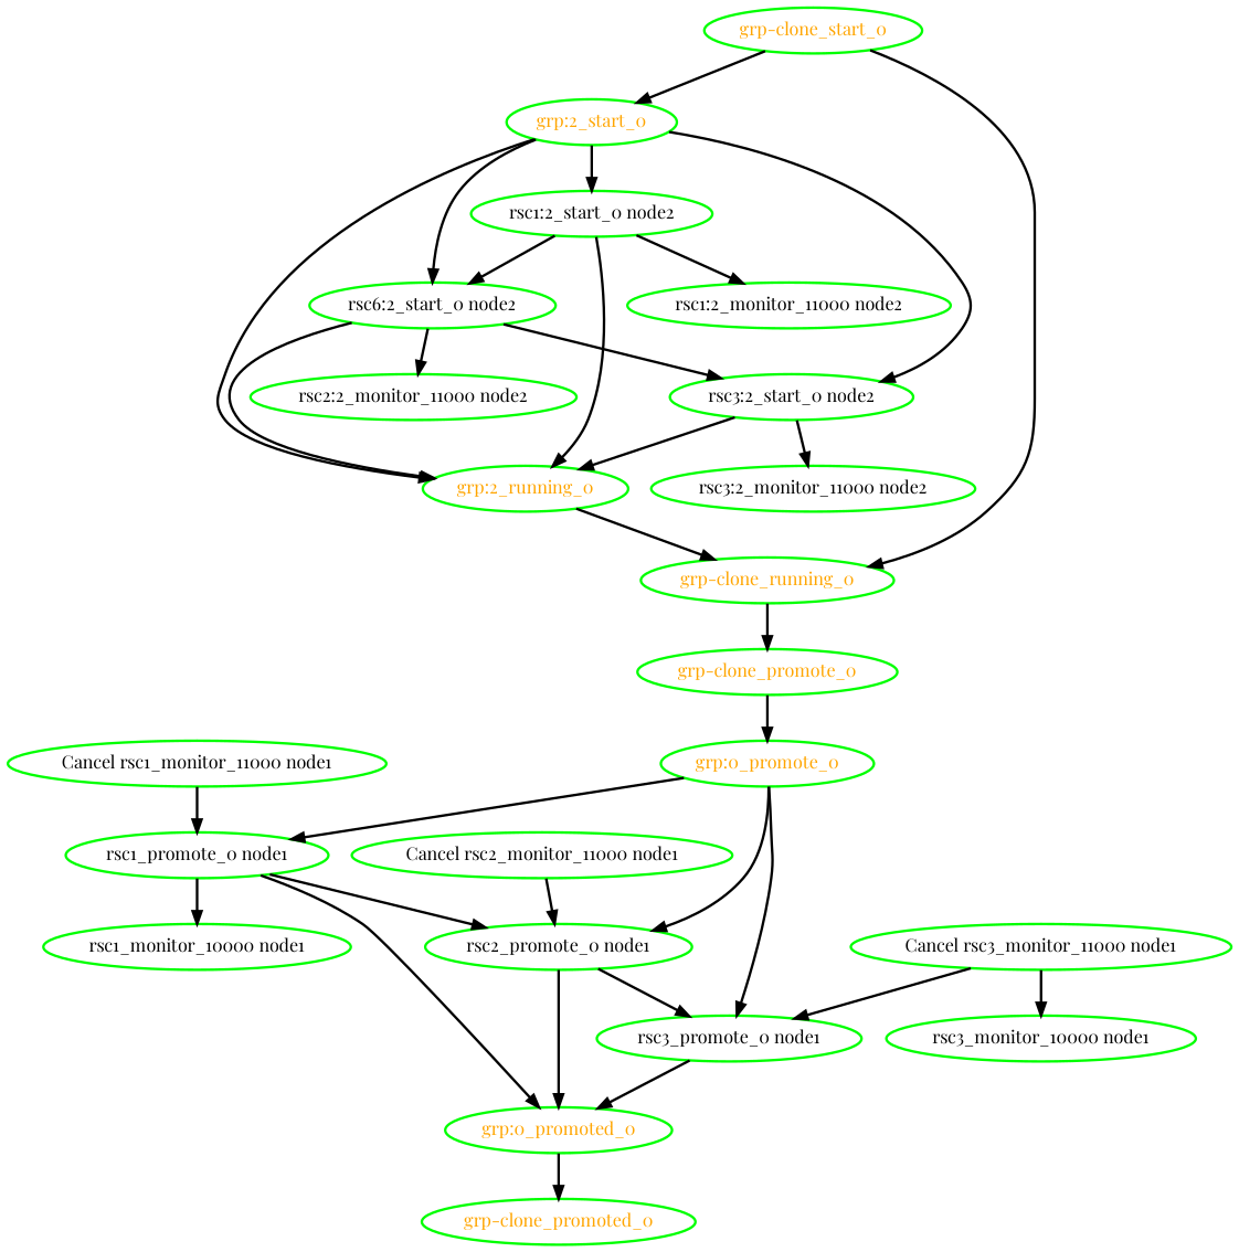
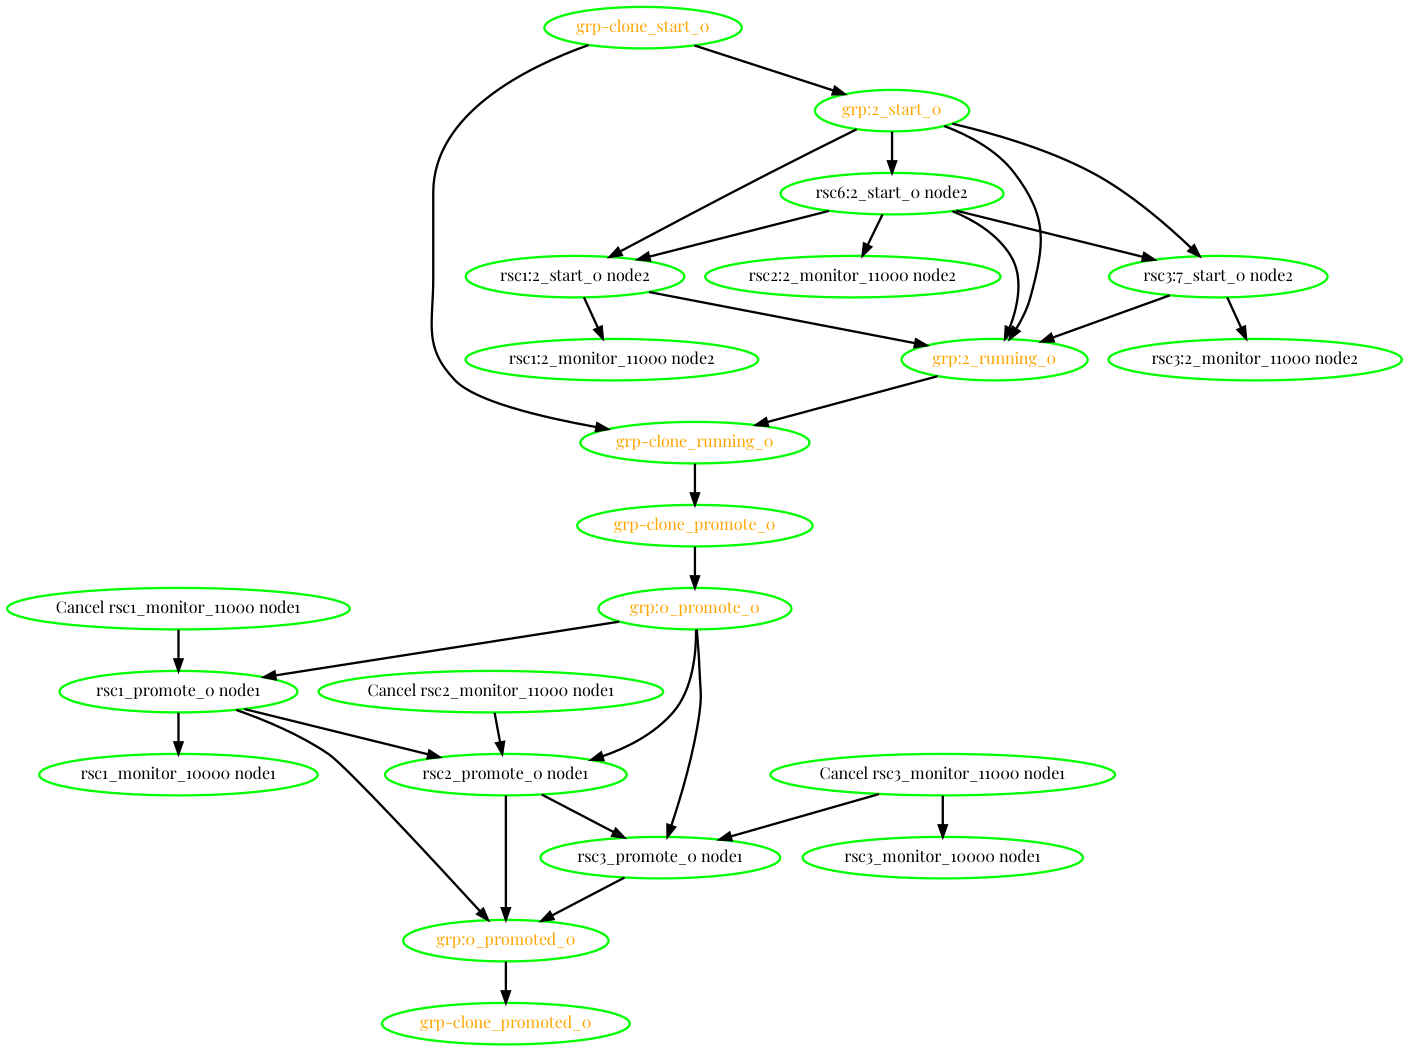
  digraph {
    fontname="Playfair Display"
    node [color=green fontcolor=black fontname="Playfair Display" style=bold]
    edge [fontname="Playfair Display" style=bold]
    "Cancel rsc1_monitor_11000 node1"
    "rsc1_promote_0 node1"
    "rsc2_promote_0 node1"
    "grp:0_promoted_0" [fontcolor=orange]
    "rsc1_monitor_10000 node1"
    "rsc3_promote_0 node1"
    "grp-clone_promoted_0" [fontcolor=orange]
    "Cancel rsc2_monitor_11000 node1"
    "Cancel rsc3_monitor_11000 node1"
    "rsc3_monitor_10000 node1"
    "grp-clone_promote_0" [fontcolor=orange]
    "grp:0_promote_0" [fontcolor=orange]
    "grp-clone_running_0" [fontcolor=orange]
    "grp-clone_start_0" [fontcolor=orange]
    "grp:2_start_0" [fontcolor=orange]
    "grp:2_running_0" [fontcolor=orange]
    "rsc1:2_start_0 node2"
    n18 [label="rsc6:2_start_0 node2"]
-   "rsc3:2_start_0 node2"
+   "rsc3:2_start_0 node2" [label="rsc3:7_start_0 node2"]
    "rsc1:2_monitor_11000 node2"
    "rsc2:2_monitor_11000 node2"
    "rsc3:2_monitor_11000 node2"
    "Cancel rsc1_monitor_11000 node1" -> "rsc1_promote_0 node1"
    "rsc1_promote_0 node1" -> "rsc2_promote_0 node1"
    "rsc1_promote_0 node1" -> "grp:0_promoted_0"
    "rsc1_promote_0 node1" -> "rsc1_monitor_10000 node1"
    "rsc2_promote_0 node1" -> "grp:0_promoted_0"
    "rsc2_promote_0 node1" -> "rsc3_promote_0 node1"
    "grp:0_promoted_0" -> "grp-clone_promoted_0"
    "rsc3_promote_0 node1" -> "grp:0_promoted_0"
    "Cancel rsc2_monitor_11000 node1" -> "rsc2_promote_0 node1"
    "Cancel rsc3_monitor_11000 node1" -> "rsc3_promote_0 node1"
    "Cancel rsc3_monitor_11000 node1" -> "rsc3_monitor_10000 node1"
    "grp-clone_promote_0" -> "grp:0_promote_0"
    "grp:0_promote_0" -> "rsc1_promote_0 node1"
    "grp:0_promote_0" -> "rsc2_promote_0 node1"
    "grp:0_promote_0" -> "rsc3_promote_0 node1"
    "grp-clone_running_0" -> "grp-clone_promote_0"
    "grp-clone_start_0" -> "grp-clone_running_0"
    "grp-clone_start_0" -> "grp:2_start_0"
    "grp:2_start_0" -> "grp:2_running_0"
    "grp:2_start_0" -> "rsc1:2_start_0 node2"
    "grp:2_start_0" -> n18
    "grp:2_start_0" -> "rsc3:2_start_0 node2"
    "grp:2_running_0" -> "grp-clone_running_0"
    "rsc1:2_start_0 node2" -> "grp:2_running_0"
-   "rsc1:2_start_0 node2" -> n18
+   n18 -> "rsc1:2_start_0 node2"
    "rsc1:2_start_0 node2" -> "rsc1:2_monitor_11000 node2"
    n18 -> "grp:2_running_0"
    n18 -> "rsc3:2_start_0 node2"
    n18 -> "rsc2:2_monitor_11000 node2"
    "rsc3:2_start_0 node2" -> "grp:2_running_0"
    "rsc3:2_start_0 node2" -> "rsc3:2_monitor_11000 node2"
  }
